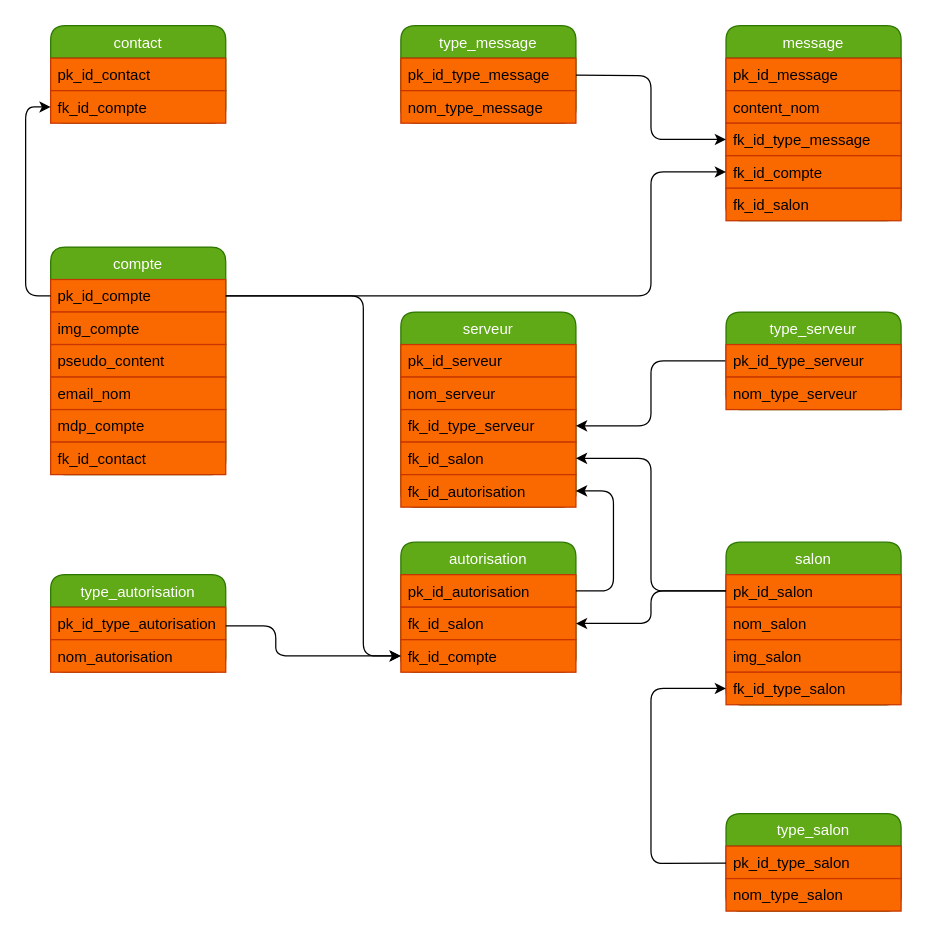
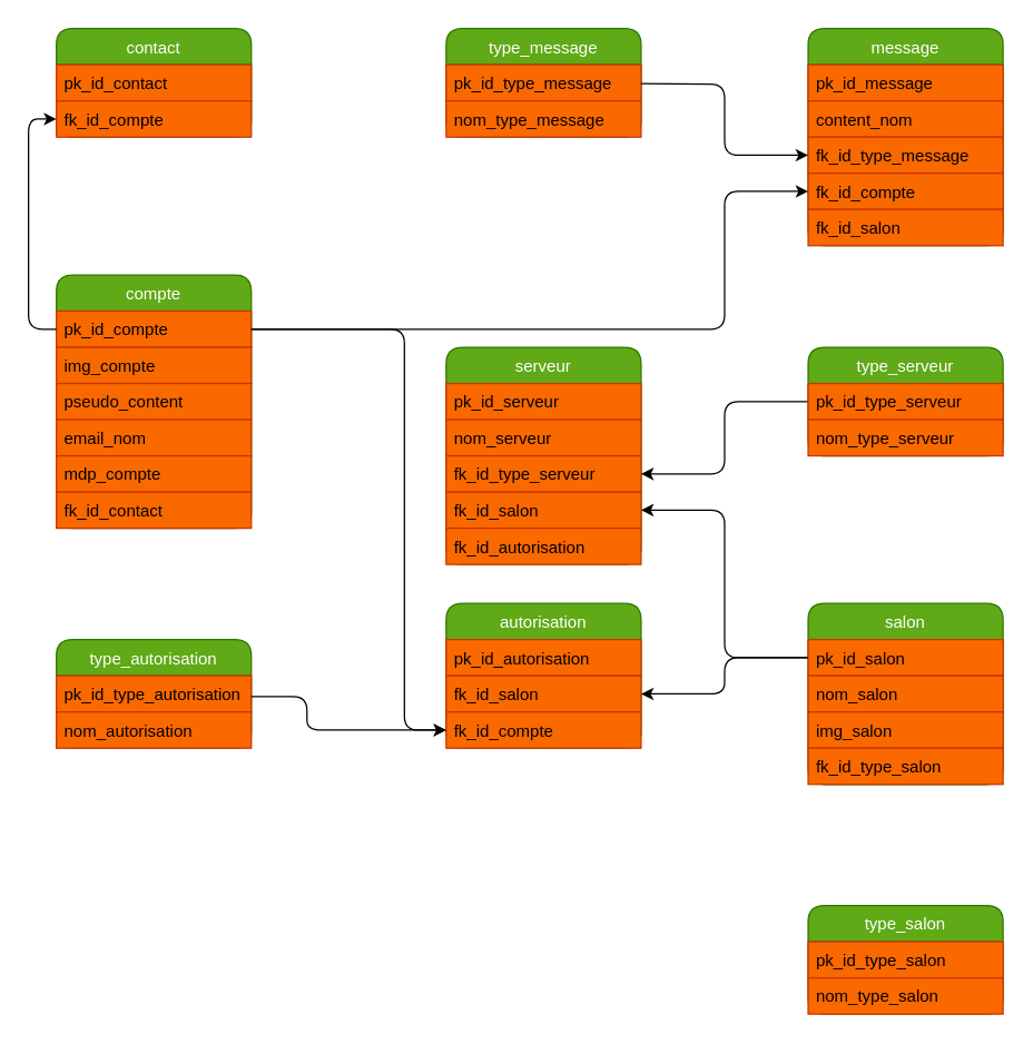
  <mxCell id="0" />
  <mxCell id="1" parent="0" />
  <mxCell id="2" value="compte" style="swimlane;fontStyle=0;childLayout=stackLayout;horizontal=1;startSize=26;fillColor=#60a917;horizontalStack=0;resizeParent=1;resizeParentMax=0;resizeLast=0;collapsible=1;marginBottom=0;rounded=1;fontColor=#ffffff;strokeColor=#2D7600;" vertex="1" parent="1"><mxGeometry x="40" y="197" width="140" height="182" as="geometry" /></mxCell>
  <mxCell id="3" value="pk_id_compte" style="text;strokeColor=#C73500;fillColor=#fa6800;align=left;verticalAlign=top;spacingLeft=4;spacingRight=4;overflow=hidden;rotatable=0;points=[[0,0.5],[1,0.5]];portConstraint=eastwest;fontColor=#000000;" vertex="1" parent="2"><mxGeometry y="26" width="140" height="26" as="geometry" /></mxCell>
  <mxCell id="4" value="img_compte" style="text;strokeColor=#C73500;fillColor=#fa6800;align=left;verticalAlign=top;spacingLeft=4;spacingRight=4;overflow=hidden;rotatable=0;points=[[0,0.5],[1,0.5]];portConstraint=eastwest;fontColor=#000000;" vertex="1" parent="2"><mxGeometry y="52" width="140" height="26" as="geometry" /></mxCell>
  <mxCell id="5" value="pseudo_content" style="text;strokeColor=#C73500;fillColor=#fa6800;align=left;verticalAlign=top;spacingLeft=4;spacingRight=4;overflow=hidden;rotatable=0;points=[[0,0.5],[1,0.5]];portConstraint=eastwest;fontColor=#000000;" vertex="1" parent="2"><mxGeometry y="78" width="140" height="26" as="geometry" /></mxCell>
  <mxCell id="6" value="email_nom" style="text;strokeColor=#C73500;fillColor=#fa6800;align=left;verticalAlign=top;spacingLeft=4;spacingRight=4;overflow=hidden;rotatable=0;points=[[0,0.5],[1,0.5]];portConstraint=eastwest;fontColor=#000000;" vertex="1" parent="2"><mxGeometry y="104" width="140" height="26" as="geometry" /></mxCell>
  <mxCell id="7" value="mdp_compte" style="text;strokeColor=#C73500;fillColor=#fa6800;align=left;verticalAlign=top;spacingLeft=4;spacingRight=4;overflow=hidden;rotatable=0;points=[[0,0.5],[1,0.5]];portConstraint=eastwest;fontColor=#000000;" vertex="1" parent="2"><mxGeometry y="130" width="140" height="26" as="geometry" /></mxCell>
  <mxCell id="8" value="fk_id_contact" style="text;strokeColor=#C73500;fillColor=#fa6800;align=left;verticalAlign=top;spacingLeft=4;spacingRight=4;overflow=hidden;rotatable=0;points=[[0,0.5],[1,0.5]];portConstraint=eastwest;fontColor=#000000;" vertex="1" parent="2"><mxGeometry y="156" width="140" height="26" as="geometry" /></mxCell>
  <mxCell id="9" value="message" style="swimlane;fontStyle=0;childLayout=stackLayout;horizontal=1;startSize=26;fillColor=#60a917;horizontalStack=0;resizeParent=1;resizeParentMax=0;resizeLast=0;collapsible=1;marginBottom=0;rounded=1;fontColor=#ffffff;strokeColor=#2D7600;" vertex="1" parent="1"><mxGeometry x="580" y="20" width="140" height="156" as="geometry" /></mxCell>
  <mxCell id="10" value="pk_id_message" style="text;strokeColor=#C73500;fillColor=#fa6800;align=left;verticalAlign=top;spacingLeft=4;spacingRight=4;overflow=hidden;rotatable=0;points=[[0,0.5],[1,0.5]];portConstraint=eastwest;fontColor=#000000;" vertex="1" parent="9"><mxGeometry y="26" width="140" height="26" as="geometry" /></mxCell>
  <mxCell id="11" value="content_nom" style="text;strokeColor=#C73500;fillColor=#fa6800;align=left;verticalAlign=top;spacingLeft=4;spacingRight=4;overflow=hidden;rotatable=0;points=[[0,0.5],[1,0.5]];portConstraint=eastwest;fontColor=#000000;" vertex="1" parent="9"><mxGeometry y="52" width="140" height="26" as="geometry" /></mxCell>
  <mxCell id="12" value="fk_id_type_message" style="text;strokeColor=#C73500;fillColor=#fa6800;align=left;verticalAlign=top;spacingLeft=4;spacingRight=4;overflow=hidden;rotatable=0;points=[[0,0.5],[1,0.5]];portConstraint=eastwest;fontColor=#000000;" vertex="1" parent="9"><mxGeometry y="78" width="140" height="26" as="geometry" /></mxCell>
  <mxCell id="13" value="fk_id_compte" style="text;strokeColor=#C73500;fillColor=#fa6800;align=left;verticalAlign=top;spacingLeft=4;spacingRight=4;overflow=hidden;rotatable=0;points=[[0,0.5],[1,0.5]];portConstraint=eastwest;fontColor=#000000;" vertex="1" parent="9"><mxGeometry y="104" width="140" height="26" as="geometry" /></mxCell>
  <mxCell id="14" value="fk_id_salon" style="text;strokeColor=#C73500;fillColor=#fa6800;align=left;verticalAlign=top;spacingLeft=4;spacingRight=4;overflow=hidden;rotatable=0;points=[[0,0.5],[1,0.5]];portConstraint=eastwest;fontColor=#000000;" vertex="1" parent="9"><mxGeometry y="130" width="140" height="26" as="geometry" /></mxCell>
  <mxCell id="15" value="serveur" style="swimlane;fontStyle=0;childLayout=stackLayout;horizontal=1;startSize=26;fillColor=#60a917;horizontalStack=0;resizeParent=1;resizeParentMax=0;resizeLast=0;collapsible=1;marginBottom=0;rounded=1;fontColor=#ffffff;strokeColor=#2D7600;" vertex="1" parent="1"><mxGeometry x="320" y="249" width="140" height="156" as="geometry" /></mxCell>
  <mxCell id="16" value="pk_id_serveur" style="text;strokeColor=#C73500;fillColor=#fa6800;align=left;verticalAlign=top;spacingLeft=4;spacingRight=4;overflow=hidden;rotatable=0;points=[[0,0.5],[1,0.5]];portConstraint=eastwest;fontColor=#000000;" vertex="1" parent="15"><mxGeometry y="26" width="140" height="26" as="geometry" /></mxCell>
  <mxCell id="17" value="nom_serveur" style="text;strokeColor=#C73500;fillColor=#fa6800;align=left;verticalAlign=top;spacingLeft=4;spacingRight=4;overflow=hidden;rotatable=0;points=[[0,0.5],[1,0.5]];portConstraint=eastwest;fontColor=#000000;" vertex="1" parent="15"><mxGeometry y="52" width="140" height="26" as="geometry" /></mxCell>
  <mxCell id="18" value="fk_id_type_serveur" style="text;strokeColor=#C73500;fillColor=#fa6800;align=left;verticalAlign=top;spacingLeft=4;spacingRight=4;overflow=hidden;rotatable=0;points=[[0,0.5],[1,0.5]];portConstraint=eastwest;fontColor=#000000;" vertex="1" parent="15"><mxGeometry y="78" width="140" height="26" as="geometry" /></mxCell>
  <mxCell id="19" value="fk_id_salon" style="text;strokeColor=#C73500;fillColor=#fa6800;align=left;verticalAlign=top;spacingLeft=4;spacingRight=4;overflow=hidden;rotatable=0;points=[[0,0.5],[1,0.5]];portConstraint=eastwest;fontColor=#000000;" vertex="1" parent="15"><mxGeometry y="104" width="140" height="26" as="geometry" /></mxCell>
  <mxCell id="20" value="fk_id_autorisation" style="text;strokeColor=#C73500;fillColor=#fa6800;align=left;verticalAlign=top;spacingLeft=4;spacingRight=4;overflow=hidden;rotatable=0;points=[[0,0.5],[1,0.5]];portConstraint=eastwest;fontColor=#000000;" vertex="1" parent="15"><mxGeometry y="130" width="140" height="26" as="geometry" /></mxCell>
  <mxCell id="21" value="salon" style="swimlane;fontStyle=0;childLayout=stackLayout;horizontal=1;startSize=26;fillColor=#60a917;horizontalStack=0;resizeParent=1;resizeParentMax=0;resizeLast=0;collapsible=1;marginBottom=0;rounded=1;fontColor=#ffffff;strokeColor=#2D7600;" vertex="1" parent="1"><mxGeometry x="580" y="433" width="140" height="130" as="geometry" /></mxCell>
  <mxCell id="22" value="pk_id_salon" style="text;strokeColor=#C73500;fillColor=#fa6800;align=left;verticalAlign=top;spacingLeft=4;spacingRight=4;overflow=hidden;rotatable=0;points=[[0,0.5],[1,0.5]];portConstraint=eastwest;fontColor=#000000;" vertex="1" parent="21"><mxGeometry y="26" width="140" height="26" as="geometry" /></mxCell>
  <mxCell id="23" value="nom_salon" style="text;strokeColor=#C73500;fillColor=#fa6800;align=left;verticalAlign=top;spacingLeft=4;spacingRight=4;overflow=hidden;rotatable=0;points=[[0,0.5],[1,0.5]];portConstraint=eastwest;fontColor=#000000;" vertex="1" parent="21"><mxGeometry y="52" width="140" height="26" as="geometry" /></mxCell>
  <mxCell id="24" value="img_salon" style="text;strokeColor=#C73500;fillColor=#fa6800;align=left;verticalAlign=top;spacingLeft=4;spacingRight=4;overflow=hidden;rotatable=0;points=[[0,0.5],[1,0.5]];portConstraint=eastwest;fontColor=#000000;" vertex="1" parent="21"><mxGeometry y="78" width="140" height="26" as="geometry" /></mxCell>
  <mxCell id="25" value="fk_id_type_salon" style="text;strokeColor=#C73500;fillColor=#fa6800;align=left;verticalAlign=top;spacingLeft=4;spacingRight=4;overflow=hidden;rotatable=0;points=[[0,0.5],[1,0.5]];portConstraint=eastwest;fontColor=#000000;" vertex="1" parent="21"><mxGeometry y="104" width="140" height="26" as="geometry" /></mxCell>
  <mxCell id="26" value="type_salon" style="swimlane;fontStyle=0;childLayout=stackLayout;horizontal=1;startSize=26;fillColor=#60a917;horizontalStack=0;resizeParent=1;resizeParentMax=0;resizeLast=0;collapsible=1;marginBottom=0;rounded=1;fontColor=#ffffff;strokeColor=#2D7600;" vertex="1" parent="1"><mxGeometry x="580" y="650" width="140" height="78" as="geometry" /></mxCell>
  <mxCell id="27" value="pk_id_type_salon" style="text;strokeColor=#C73500;fillColor=#fa6800;align=left;verticalAlign=top;spacingLeft=4;spacingRight=4;overflow=hidden;rotatable=0;points=[[0,0.5],[1,0.5]];portConstraint=eastwest;fontColor=#000000;" vertex="1" parent="26"><mxGeometry y="26" width="140" height="26" as="geometry" /></mxCell>
  <mxCell id="28" value="nom_type_salon" style="text;strokeColor=#C73500;fillColor=#fa6800;align=left;verticalAlign=top;spacingLeft=4;spacingRight=4;overflow=hidden;rotatable=0;points=[[0,0.5],[1,0.5]];portConstraint=eastwest;fontColor=#000000;" vertex="1" parent="26"><mxGeometry y="52" width="140" height="26" as="geometry" /></mxCell>
  <mxCell id="29" style="edgeStyle=none;html=1;entryX=1;entryY=0.5;entryDx=0;entryDy=0;fontColor=#000000;" edge="1" parent="1" source="30" target="18"><mxGeometry relative="1" as="geometry"><Array as="points"><mxPoint x="520" y="288" /><mxPoint x="520" y="340" /></Array></mxGeometry></mxCell>
  <mxCell id="30" value="type_serveur" style="swimlane;fontStyle=0;childLayout=stackLayout;horizontal=1;startSize=26;fillColor=#60a917;horizontalStack=0;resizeParent=1;resizeParentMax=0;resizeLast=0;collapsible=1;marginBottom=0;rounded=1;fontColor=#ffffff;strokeColor=#2D7600;" vertex="1" parent="1"><mxGeometry x="580" y="249" width="140" height="78" as="geometry" /></mxCell>
  <mxCell id="31" value="pk_id_type_serveur" style="text;strokeColor=#C73500;fillColor=#fa6800;align=left;verticalAlign=top;spacingLeft=4;spacingRight=4;overflow=hidden;rotatable=0;points=[[0,0.5],[1,0.5]];portConstraint=eastwest;fontColor=#000000;" vertex="1" parent="30"><mxGeometry y="26" width="140" height="26" as="geometry" /></mxCell>
  <mxCell id="32" value="nom_type_serveur" style="text;strokeColor=#C73500;fillColor=#fa6800;align=left;verticalAlign=top;spacingLeft=4;spacingRight=4;overflow=hidden;rotatable=0;points=[[0,0.5],[1,0.5]];portConstraint=eastwest;fontColor=#000000;" vertex="1" parent="30"><mxGeometry y="52" width="140" height="26" as="geometry" /></mxCell>
  <mxCell id="33" value="type_message" style="swimlane;fontStyle=0;childLayout=stackLayout;horizontal=1;startSize=26;fillColor=#60a917;horizontalStack=0;resizeParent=1;resizeParentMax=0;resizeLast=0;collapsible=1;marginBottom=0;rounded=1;fontColor=#ffffff;strokeColor=#2D7600;" vertex="1" parent="1"><mxGeometry x="320" y="20" width="140" height="78" as="geometry" /></mxCell>
  <mxCell id="34" value="pk_id_type_message" style="text;strokeColor=#C73500;fillColor=#fa6800;align=left;verticalAlign=top;spacingLeft=4;spacingRight=4;overflow=hidden;rotatable=0;points=[[0,0.5],[1,0.5]];portConstraint=eastwest;fontColor=#000000;" vertex="1" parent="33"><mxGeometry y="26" width="140" height="26" as="geometry" /></mxCell>
  <mxCell id="35" value="nom_type_message" style="text;strokeColor=#C73500;fillColor=#fa6800;align=left;verticalAlign=top;spacingLeft=4;spacingRight=4;overflow=hidden;rotatable=0;points=[[0,0.5],[1,0.5]];portConstraint=eastwest;fontColor=#000000;" vertex="1" parent="33"><mxGeometry y="52" width="140" height="26" as="geometry" /></mxCell>
  <mxCell id="36" value="contact" style="swimlane;fontStyle=0;childLayout=stackLayout;horizontal=1;startSize=26;fillColor=#60a917;horizontalStack=0;resizeParent=1;resizeParentMax=0;resizeLast=0;collapsible=1;marginBottom=0;rounded=1;fontColor=#ffffff;strokeColor=#2D7600;" vertex="1" parent="1"><mxGeometry x="40" y="20" width="140" height="78" as="geometry" /></mxCell>
  <mxCell id="37" value="pk_id_contact" style="text;strokeColor=#C73500;fillColor=#fa6800;align=left;verticalAlign=top;spacingLeft=4;spacingRight=4;overflow=hidden;rotatable=0;points=[[0,0.5],[1,0.5]];portConstraint=eastwest;fontColor=#000000;" vertex="1" parent="36"><mxGeometry y="26" width="140" height="26" as="geometry" /></mxCell>
  <mxCell id="38" value="fk_id_compte" style="text;strokeColor=#C73500;fillColor=#fa6800;align=left;verticalAlign=top;spacingLeft=4;spacingRight=4;overflow=hidden;rotatable=0;points=[[0,0.5],[1,0.5]];portConstraint=eastwest;fontColor=#000000;" vertex="1" parent="36"><mxGeometry y="52" width="140" height="26" as="geometry" /></mxCell>
  <mxCell id="39" value="autorisation" style="swimlane;fontStyle=0;childLayout=stackLayout;horizontal=1;startSize=26;fillColor=#60a917;horizontalStack=0;resizeParent=1;resizeParentMax=0;resizeLast=0;collapsible=1;marginBottom=0;rounded=1;fontColor=#ffffff;strokeColor=#2D7600;" vertex="1" parent="1"><mxGeometry x="320" y="433" width="140" height="104" as="geometry" /></mxCell>
  <mxCell id="40" value="pk_id_autorisation" style="text;strokeColor=#C73500;fillColor=#fa6800;align=left;verticalAlign=top;spacingLeft=4;spacingRight=4;overflow=hidden;rotatable=0;points=[[0,0.5],[1,0.5]];portConstraint=eastwest;fontColor=#000000;" vertex="1" parent="39"><mxGeometry y="26" width="140" height="26" as="geometry" /></mxCell>
  <mxCell id="41" value="fk_id_salon" style="text;strokeColor=#C73500;fillColor=#fa6800;align=left;verticalAlign=top;spacingLeft=4;spacingRight=4;overflow=hidden;rotatable=0;points=[[0,0.5],[1,0.5]];portConstraint=eastwest;fontColor=#000000;" vertex="1" parent="39"><mxGeometry y="52" width="140" height="26" as="geometry" /></mxCell>
  <mxCell id="42" value="fk_id_compte" style="text;strokeColor=#C73500;fillColor=#fa6800;align=left;verticalAlign=top;spacingLeft=4;spacingRight=4;overflow=hidden;rotatable=0;points=[[0,0.5],[1,0.5]];portConstraint=eastwest;fontColor=#000000;" vertex="1" parent="39"><mxGeometry y="78" width="140" height="26" as="geometry" /></mxCell>
  <mxCell id="43" value="type_autorisation" style="swimlane;fontStyle=0;childLayout=stackLayout;horizontal=1;startSize=26;fillColor=#60a917;horizontalStack=0;resizeParent=1;resizeParentMax=0;resizeLast=0;collapsible=1;marginBottom=0;rounded=1;fontColor=#ffffff;strokeColor=#2D7600;" vertex="1" parent="1"><mxGeometry x="40" y="459" width="140" height="78" as="geometry" /></mxCell>
  <mxCell id="44" value="pk_id_type_autorisation" style="text;strokeColor=#C73500;fillColor=#fa6800;align=left;verticalAlign=top;spacingLeft=4;spacingRight=4;overflow=hidden;rotatable=0;points=[[0,0.5],[1,0.5]];portConstraint=eastwest;fontColor=#000000;" vertex="1" parent="43"><mxGeometry y="26" width="140" height="26" as="geometry" /></mxCell>
  <mxCell id="45" value="nom_autorisation" style="text;strokeColor=#C73500;fillColor=#fa6800;align=left;verticalAlign=top;spacingLeft=4;spacingRight=4;overflow=hidden;rotatable=0;points=[[0,0.5],[1,0.5]];portConstraint=eastwest;fontColor=#000000;" vertex="1" parent="43"><mxGeometry y="52" width="140" height="26" as="geometry" /></mxCell>
  <mxCell id="46" style="edgeStyle=none;html=1;fontColor=#000000;entryX=0;entryY=0.5;entryDx=0;entryDy=0;" edge="1" parent="1" source="3" target="38"><mxGeometry relative="1" as="geometry"><mxPoint x="-50" y="85" as="targetPoint" /><Array as="points"><mxPoint x="20" y="236" /><mxPoint x="20" y="85" /></Array></mxGeometry></mxCell>
  <mxCell id="47" style="edgeStyle=none;html=1;fontColor=#000000;entryX=0;entryY=0.5;entryDx=0;entryDy=0;" edge="1" parent="1" source="3" target="42"><mxGeometry relative="1" as="geometry"><mxPoint x="310" y="236" as="targetPoint" /><Array as="points"><mxPoint x="290" y="236" /><mxPoint x="290" y="524" /></Array></mxGeometry></mxCell>
- <mxCell id="48" style="edgeStyle=none;html=1;fontColor=#000000;entryX=0;entryY=0.5;entryDx=0;entryDy=0;" edge="1" parent="1" source="27" target="25"><mxGeometry relative="1" as="geometry"><mxPoint x="-10" y="679" as="targetPoint" /><Array as="points"><mxPoint x="520" y="690" /><mxPoint x="520" y="550" /><mxPoint x="580" y="550" /></Array></mxGeometry></mxCell>
  <mxCell id="49" style="edgeStyle=none;html=1;entryX=0;entryY=0.5;entryDx=0;entryDy=0;fontColor=#000000;" edge="1" parent="1" target="42"><mxGeometry relative="1" as="geometry"><mxPoint x="180" y="500" as="sourcePoint" /><Array as="points"><mxPoint x="220" y="500" /><mxPoint x="220" y="524" /></Array></mxGeometry></mxCell>
  <mxCell id="50" style="edgeStyle=none;html=1;entryX=1;entryY=0.5;entryDx=0;entryDy=0;fontColor=#000000;" edge="1" parent="1" source="22" target="41"><mxGeometry relative="1" as="geometry"><Array as="points"><mxPoint x="520" y="472" /><mxPoint x="520" y="498" /></Array></mxGeometry></mxCell>
  <mxCell id="51" style="edgeStyle=none;html=1;fontColor=#000000;entryX=0;entryY=0.5;entryDx=0;entryDy=0;" edge="1" parent="1" source="34" target="12"><mxGeometry relative="1" as="geometry"><mxPoint x="550" y="59" as="targetPoint" /><Array as="points"><mxPoint x="520" y="60" /><mxPoint x="520" y="111" /></Array></mxGeometry></mxCell>
  <mxCell id="52" style="edgeStyle=none;html=1;fontColor=#000000;entryX=0;entryY=0.5;entryDx=0;entryDy=0;" edge="1" parent="1" source="3" target="13"><mxGeometry relative="1" as="geometry"><mxPoint x="500" y="140" as="targetPoint" /><Array as="points"><mxPoint x="520" y="236" /><mxPoint x="520" y="137" /></Array></mxGeometry></mxCell>
  <mxCell id="53" style="edgeStyle=none;html=1;fontColor=#000000;entryX=1;entryY=0.5;entryDx=0;entryDy=0;" edge="1" parent="1" source="22" target="19"><mxGeometry relative="1" as="geometry"><mxPoint x="510" y="390" as="targetPoint" /><Array as="points"><mxPoint x="520" y="472" /><mxPoint x="520" y="366" /></Array></mxGeometry></mxCell>
- <mxCell id="54" style="edgeStyle=none;html=1;exitX=1;exitY=0.5;exitDx=0;exitDy=0;fontColor=#000000;entryX=1;entryY=0.5;entryDx=0;entryDy=0;" edge="1" parent="1" source="40" target="20"><mxGeometry relative="1" as="geometry"><mxPoint x="490" y="380" as="targetPoint" /><Array as="points"><mxPoint x="490" y="472" /><mxPoint x="490" y="392" /></Array></mxGeometry></mxCell>
